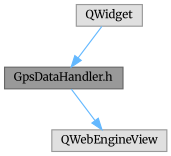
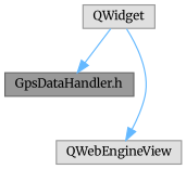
  digraph {
    fontname=Merriweather
    node [color=grey60 fillcolor="#E0E0E0" fontname=Merriweather fontsize=10 shape=box style=filled]
    edge [color=steelblue1 fontname=Merriweather fontsize=10 labelfontname=Helvetica labelfontsize=10 style=solid]
    n1 [color=gray40 fillcolor=grey60 fontcolor=black height=0.2 label="GpsDataHandler.h" width=0.4]
    n2 [height=0.2 label=QWebEngineView width=0.4]
    n3 [height=0.2 label=QWidget width=0.4]
-   n1 -> n2
+   n3 -> n2
    n3 -> n1
  }
